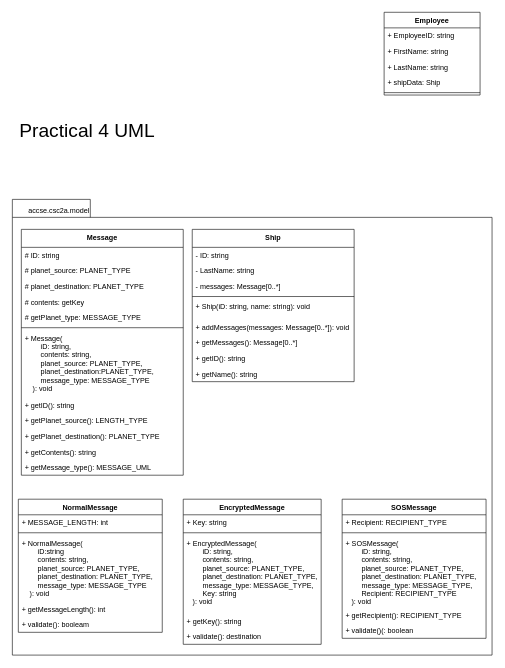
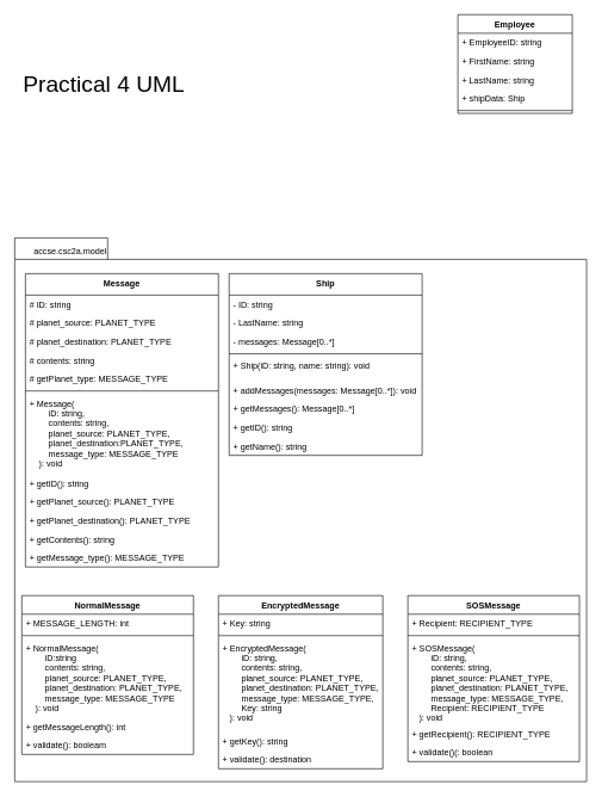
  <mxCell id="0" />
  <mxCell id="1" parent="0" />
  <mxCell id="2" value="" style="shape=folder;fontStyle=1;spacingTop=10;tabWidth=130;tabHeight=30;tabPosition=left;html=1;" parent="1" vertex="1"><mxGeometry x="20" y="332" width="800" height="760" as="geometry" /></mxCell>
  <mxCell id="3" value="SOSMessage" style="swimlane;fontStyle=1;align=center;verticalAlign=top;childLayout=stackLayout;horizontal=1;startSize=26;horizontalStack=0;resizeParent=1;resizeParentMax=0;resizeLast=0;collapsible=1;marginBottom=0;" parent="1" vertex="1"><mxGeometry x="570" y="832" width="240" height="232" as="geometry" /></mxCell>
  <mxCell id="4" value="+ Recipient: RECIPIENT_TYPE" style="text;strokeColor=none;fillColor=none;align=left;verticalAlign=top;spacingLeft=4;spacingRight=4;overflow=hidden;rotatable=0;points=[[0,0.5],[1,0.5]];portConstraint=eastwest;" parent="3" vertex="1"><mxGeometry y="26" width="240" height="26" as="geometry" /></mxCell>
  <mxCell id="5" value="" style="line;strokeWidth=1;fillColor=none;align=left;verticalAlign=middle;spacingTop=-1;spacingLeft=3;spacingRight=3;rotatable=0;labelPosition=right;points=[];portConstraint=eastwest;" parent="3" vertex="1"><mxGeometry y="52" width="240" height="8" as="geometry" /></mxCell>
  <mxCell id="6" value="+ SOSMessage(&#10;        iD: string,&#10;        contents: string,&#10;        planet_source: PLANET_TYPE,&#10;        planet_destination: PLANET_TYPE,&#10;        message_type: MESSAGE_TYPE,&#10;        Recipient: RECIPIENT_TYPE&#10;   ): void" style="text;strokeColor=none;fillColor=none;align=left;verticalAlign=top;spacingLeft=4;spacingRight=4;overflow=hidden;rotatable=0;points=[[0,0.5],[1,0.5]];portConstraint=eastwest;" parent="3" vertex="1"><mxGeometry y="60" width="240" height="120" as="geometry" /></mxCell>
  <mxCell id="7" value="+ getRecipient(): RECIPIENT_TYPE" style="text;strokeColor=none;fillColor=none;align=left;verticalAlign=top;spacingLeft=4;spacingRight=4;overflow=hidden;rotatable=0;points=[[0,0.5],[1,0.5]];portConstraint=eastwest;" parent="3" vertex="1"><mxGeometry y="180" width="240" height="26" as="geometry" /></mxCell>
  <mxCell id="8" value="+ validate()(: boolean" style="text;strokeColor=none;fillColor=none;align=left;verticalAlign=top;spacingLeft=4;spacingRight=4;overflow=hidden;rotatable=0;points=[[0,0.5],[1,0.5]];portConstraint=eastwest;" parent="3" vertex="1"><mxGeometry y="206" width="240" height="26" as="geometry" /></mxCell>
  <mxCell id="9" value="EncryptedMessage" style="swimlane;fontStyle=1;align=center;verticalAlign=top;childLayout=stackLayout;horizontal=1;startSize=26;horizontalStack=0;resizeParent=1;resizeParentMax=0;resizeLast=0;collapsible=1;marginBottom=0;" parent="1" vertex="1"><mxGeometry x="305" y="832" width="230" height="242" as="geometry" /></mxCell>
  <mxCell id="10" value="+ Key: string" style="text;strokeColor=none;fillColor=none;align=left;verticalAlign=top;spacingLeft=4;spacingRight=4;overflow=hidden;rotatable=0;points=[[0,0.5],[1,0.5]];portConstraint=eastwest;" parent="9" vertex="1"><mxGeometry y="26" width="230" height="26" as="geometry" /></mxCell>
  <mxCell id="11" value="" style="line;strokeWidth=1;fillColor=none;align=left;verticalAlign=middle;spacingTop=-1;spacingLeft=3;spacingRight=3;rotatable=0;labelPosition=right;points=[];portConstraint=eastwest;" parent="9" vertex="1"><mxGeometry y="52" width="230" height="8" as="geometry" /></mxCell>
  <mxCell id="12" value="+ EncryptedMessage(&#10;        iD: string,&#10;        contents: string,&#10;        planet_source: PLANET_TYPE,&#10;        planet_destination: PLANET_TYPE,&#10;        message_type: MESSAGE_TYPE,&#10;        Key: string&#10;   ): void" style="text;strokeColor=none;fillColor=none;align=left;verticalAlign=top;spacingLeft=4;spacingRight=4;overflow=hidden;rotatable=0;points=[[0,0.5],[1,0.5]];portConstraint=eastwest;" parent="9" vertex="1"><mxGeometry y="60" width="230" height="130" as="geometry" /></mxCell>
  <mxCell id="13" value="+ getKey(): string" style="text;strokeColor=none;fillColor=none;align=left;verticalAlign=top;spacingLeft=4;spacingRight=4;overflow=hidden;rotatable=0;points=[[0,0.5],[1,0.5]];portConstraint=eastwest;" parent="9" vertex="1"><mxGeometry y="190" width="230" height="26" as="geometry" /></mxCell>
  <mxCell id="14" value="+ validate(): destination" style="text;strokeColor=none;fillColor=none;align=left;verticalAlign=top;spacingLeft=4;spacingRight=4;overflow=hidden;rotatable=0;points=[[0,0.5],[1,0.5]];portConstraint=eastwest;" parent="9" vertex="1"><mxGeometry y="216" width="230" height="26" as="geometry" /></mxCell>
  <mxCell id="15" value="NormalMessage" style="swimlane;fontStyle=1;align=center;verticalAlign=top;childLayout=stackLayout;horizontal=1;startSize=26;horizontalStack=0;resizeParent=1;resizeParentMax=0;resizeLast=0;collapsible=1;marginBottom=0;" parent="1" vertex="1"><mxGeometry x="30" y="832" width="240" height="222" as="geometry" /></mxCell>
  <mxCell id="16" value="+ MESSAGE_LENGTH: int" style="text;strokeColor=none;fillColor=none;align=left;verticalAlign=top;spacingLeft=4;spacingRight=4;overflow=hidden;rotatable=0;points=[[0,0.5],[1,0.5]];portConstraint=eastwest;" parent="15" vertex="1"><mxGeometry y="26" width="240" height="26" as="geometry" /></mxCell>
  <mxCell id="17" value="" style="line;strokeWidth=1;fillColor=none;align=left;verticalAlign=middle;spacingTop=-1;spacingLeft=3;spacingRight=3;rotatable=0;labelPosition=right;points=[];portConstraint=eastwest;" parent="15" vertex="1"><mxGeometry y="52" width="240" height="8" as="geometry" /></mxCell>
  <mxCell id="18" value="+ NormalMessage(&#10;        iD:string&#10;        contents: string,&#10;        planet_source: PLANET_TYPE,&#10;        planet_destination: PLANET_TYPE,&#10;        message_type: MESSAGE_TYPE&#10;    ): void" style="text;strokeColor=none;fillColor=none;align=left;verticalAlign=top;spacingLeft=4;spacingRight=4;overflow=hidden;rotatable=0;points=[[0,0.5],[1,0.5]];portConstraint=eastwest;" parent="15" vertex="1"><mxGeometry y="60" width="240" height="110" as="geometry" /></mxCell>
  <mxCell id="19" value="+ getMessageLength(): int" style="text;strokeColor=none;fillColor=none;align=left;verticalAlign=top;spacingLeft=4;spacingRight=4;overflow=hidden;rotatable=0;points=[[0,0.5],[1,0.5]];portConstraint=eastwest;" parent="15" vertex="1"><mxGeometry y="170" width="240" height="26" as="geometry" /></mxCell>
  <mxCell id="20" value="+ validate(): booleam" style="text;strokeColor=none;fillColor=none;align=left;verticalAlign=top;spacingLeft=4;spacingRight=4;overflow=hidden;rotatable=0;points=[[0,0.5],[1,0.5]];portConstraint=eastwest;" parent="15" vertex="1"><mxGeometry y="196" width="240" height="26" as="geometry" /></mxCell>
  <mxCell id="21" value="Employee" style="swimlane;fontStyle=1;align=center;verticalAlign=top;childLayout=stackLayout;horizontal=1;startSize=26;horizontalStack=0;resizeParent=1;resizeParentMax=0;resizeLast=0;collapsible=1;marginBottom=0;" parent="1" vertex="1"><mxGeometry x="640" y="20" width="160" height="138" as="geometry" /></mxCell>
  <mxCell id="22" value="+ EmployeeID: string" style="text;strokeColor=none;fillColor=none;align=left;verticalAlign=top;spacingLeft=4;spacingRight=4;overflow=hidden;rotatable=0;points=[[0,0.5],[1,0.5]];portConstraint=eastwest;" parent="21" vertex="1"><mxGeometry y="26" width="160" height="26" as="geometry" /></mxCell>
  <mxCell id="23" value="+ FirstName: string" style="text;strokeColor=none;fillColor=none;align=left;verticalAlign=top;spacingLeft=4;spacingRight=4;overflow=hidden;rotatable=0;points=[[0,0.5],[1,0.5]];portConstraint=eastwest;" parent="21" vertex="1"><mxGeometry y="52" width="160" height="26" as="geometry" /></mxCell>
  <mxCell id="24" value="+ LastName: string" style="text;strokeColor=none;fillColor=none;align=left;verticalAlign=top;spacingLeft=4;spacingRight=4;overflow=hidden;rotatable=0;points=[[0,0.5],[1,0.5]];portConstraint=eastwest;" parent="21" vertex="1"><mxGeometry y="78" width="160" height="26" as="geometry" /></mxCell>
  <mxCell id="25" value="+ shipData: Ship" style="text;strokeColor=none;fillColor=none;align=left;verticalAlign=top;spacingLeft=4;spacingRight=4;overflow=hidden;rotatable=0;points=[[0,0.5],[1,0.5]];portConstraint=eastwest;" parent="21" vertex="1"><mxGeometry y="104" width="160" height="26" as="geometry" /></mxCell>
  <mxCell id="26" value="" style="line;strokeWidth=1;fillColor=none;align=left;verticalAlign=middle;spacingTop=-1;spacingLeft=3;spacingRight=3;rotatable=0;labelPosition=right;points=[];portConstraint=eastwest;" parent="21" vertex="1"><mxGeometry y="130" width="160" height="8" as="geometry" /></mxCell>
  <mxCell id="27" value="accse.csc2a.model" style="text;html=1;strokeColor=none;fillColor=none;align=left;verticalAlign=middle;whiteSpace=wrap;rounded=0;" parent="1" vertex="1"><mxGeometry x="45" y="337" width="70" height="30" as="geometry" /></mxCell>
  <mxCell id="28" value="Message" style="swimlane;fontStyle=1;align=center;verticalAlign=top;childLayout=stackLayout;horizontal=1;startSize=30;horizontalStack=0;resizeParent=1;resizeParentMax=0;resizeLast=0;collapsible=1;marginBottom=0;" parent="1" vertex="1"><mxGeometry x="35" y="382" width="270" height="410" as="geometry" /></mxCell>
  <mxCell id="29" value="# ID: string" style="text;strokeColor=none;fillColor=none;align=left;verticalAlign=top;spacingLeft=4;spacingRight=4;overflow=hidden;rotatable=0;points=[[0,0.5],[1,0.5]];portConstraint=eastwest;" parent="28" vertex="1"><mxGeometry y="30" width="270" height="26" as="geometry" /></mxCell>
  <mxCell id="30" value="# planet_source: PLANET_TYPE" style="text;strokeColor=none;fillColor=none;align=left;verticalAlign=top;spacingLeft=4;spacingRight=4;overflow=hidden;rotatable=0;points=[[0,0.5],[1,0.5]];portConstraint=eastwest;" parent="28" vertex="1"><mxGeometry y="56" width="270" height="26" as="geometry" /></mxCell>
  <mxCell id="31" value="# planet_destination: PLANET_TYPE" style="text;strokeColor=none;fillColor=none;align=left;verticalAlign=top;spacingLeft=4;spacingRight=4;overflow=hidden;rotatable=0;points=[[0,0.5],[1,0.5]];portConstraint=eastwest;" parent="28" vertex="1"><mxGeometry y="82" width="270" height="26" as="geometry" /></mxCell>
- <mxCell id="32" value="# contents: getKey" style="text;strokeColor=none;fillColor=none;align=left;verticalAlign=top;spacingLeft=4;spacingRight=4;overflow=hidden;rotatable=0;points=[[0,0.5],[1,0.5]];portConstraint=eastwest;" parent="28" vertex="1"><mxGeometry y="108" width="270" height="26" as="geometry" /></mxCell>
+ <mxCell id="32" value="# contents: string" style="text;strokeColor=none;fillColor=none;align=left;verticalAlign=top;spacingLeft=4;spacingRight=4;overflow=hidden;rotatable=0;points=[[0,0.5],[1,0.5]];portConstraint=eastwest;" parent="28" vertex="1"><mxGeometry y="108" width="270" height="26" as="geometry" /></mxCell>
  <mxCell id="33" value="# getPlanet_type: MESSAGE_TYPE" style="text;strokeColor=none;fillColor=none;align=left;verticalAlign=top;spacingLeft=4;spacingRight=4;overflow=hidden;rotatable=0;points=[[0,0.5],[1,0.5]];portConstraint=eastwest;" parent="28" vertex="1"><mxGeometry y="134" width="270" height="26" as="geometry" /></mxCell>
  <mxCell id="34" value="" style="line;strokeWidth=1;fillColor=none;align=left;verticalAlign=middle;spacingTop=-1;spacingLeft=3;spacingRight=3;rotatable=0;labelPosition=right;points=[];portConstraint=eastwest;strokeColor=inherit;" parent="28" vertex="1"><mxGeometry y="160" width="270" height="8" as="geometry" /></mxCell>
  <mxCell id="35" value="+ Message(&#10;        iD: string,&#10;        contents: string, &#10;        planet_source: PLANET_TYPE, &#10;        planet_destination:PLANET_TYPE, &#10;        message_type: MESSAGE_TYPE&#10;    ): void" style="text;strokeColor=none;fillColor=none;align=left;verticalAlign=top;spacingLeft=4;spacingRight=4;overflow=hidden;rotatable=0;points=[[0,0.5],[1,0.5]];portConstraint=eastwest;" parent="28" vertex="1"><mxGeometry y="168" width="270" height="112" as="geometry" /></mxCell>
  <mxCell id="36" value="+ getID(): string" style="text;strokeColor=none;fillColor=none;align=left;verticalAlign=top;spacingLeft=4;spacingRight=4;overflow=hidden;rotatable=0;points=[[0,0.5],[1,0.5]];portConstraint=eastwest;" parent="28" vertex="1"><mxGeometry y="280" width="270" height="26" as="geometry" /></mxCell>
- <mxCell id="37" value="+ getPlanet_source(): LENGTH_TYPE" style="text;strokeColor=none;fillColor=none;align=left;verticalAlign=top;spacingLeft=4;spacingRight=4;overflow=hidden;rotatable=0;points=[[0,0.5],[1,0.5]];portConstraint=eastwest;" parent="28" vertex="1"><mxGeometry y="306" width="270" height="26" as="geometry" /></mxCell>
+ <mxCell id="37" value="+ getPlanet_source(): PLANET_TYPE" style="text;strokeColor=none;fillColor=none;align=left;verticalAlign=top;spacingLeft=4;spacingRight=4;overflow=hidden;rotatable=0;points=[[0,0.5],[1,0.5]];portConstraint=eastwest;" parent="28" vertex="1"><mxGeometry y="306" width="270" height="26" as="geometry" /></mxCell>
  <mxCell id="38" value="+ getPlanet_destination(): PLANET_TYPE" style="text;strokeColor=none;fillColor=none;align=left;verticalAlign=top;spacingLeft=4;spacingRight=4;overflow=hidden;rotatable=0;points=[[0,0.5],[1,0.5]];portConstraint=eastwest;" parent="28" vertex="1"><mxGeometry y="332" width="270" height="26" as="geometry" /></mxCell>
  <mxCell id="39" value="+ getContents(): string" style="text;strokeColor=none;fillColor=none;align=left;verticalAlign=top;spacingLeft=4;spacingRight=4;overflow=hidden;rotatable=0;points=[[0,0.5],[1,0.5]];portConstraint=eastwest;" parent="28" vertex="1"><mxGeometry y="358" width="270" height="26" as="geometry" /></mxCell>
- <mxCell id="40" value="+ getMessage_type(): MESSAGE_UML" style="text;strokeColor=none;fillColor=none;align=left;verticalAlign=top;spacingLeft=4;spacingRight=4;overflow=hidden;rotatable=0;points=[[0,0.5],[1,0.5]];portConstraint=eastwest;" parent="28" vertex="1"><mxGeometry y="384" width="270" height="26" as="geometry" /></mxCell>
+ <mxCell id="40" value="+ getMessage_type(): MESSAGE_TYPE" style="text;strokeColor=none;fillColor=none;align=left;verticalAlign=top;spacingLeft=4;spacingRight=4;overflow=hidden;rotatable=0;points=[[0,0.5],[1,0.5]];portConstraint=eastwest;" parent="28" vertex="1"><mxGeometry y="384" width="270" height="26" as="geometry" /></mxCell>
  <mxCell id="41" value="Ship" style="swimlane;fontStyle=1;align=center;verticalAlign=top;childLayout=stackLayout;horizontal=1;startSize=30;horizontalStack=0;resizeParent=1;resizeParentMax=0;resizeLast=0;collapsible=1;marginBottom=0;" parent="1" vertex="1"><mxGeometry x="320" y="382" width="270" height="254" as="geometry" /></mxCell>
  <mxCell id="42" value="- ID: string" style="text;strokeColor=none;fillColor=none;align=left;verticalAlign=top;spacingLeft=4;spacingRight=4;overflow=hidden;rotatable=0;points=[[0,0.5],[1,0.5]];portConstraint=eastwest;" parent="41" vertex="1"><mxGeometry y="30" width="270" height="26" as="geometry" /></mxCell>
  <mxCell id="43" value="- LastName: string" style="text;strokeColor=none;fillColor=none;align=left;verticalAlign=top;spacingLeft=4;spacingRight=4;overflow=hidden;rotatable=0;points=[[0,0.5],[1,0.5]];portConstraint=eastwest;" parent="41" vertex="1"><mxGeometry y="56" width="270" height="26" as="geometry" /></mxCell>
  <mxCell id="44" value="- messages: Message[0..*]" style="text;strokeColor=none;fillColor=none;align=left;verticalAlign=top;spacingLeft=4;spacingRight=4;overflow=hidden;rotatable=0;points=[[0,0.5],[1,0.5]];portConstraint=eastwest;" parent="41" vertex="1"><mxGeometry y="82" width="270" height="26" as="geometry" /></mxCell>
  <mxCell id="45" value="" style="line;strokeWidth=1;fillColor=none;align=left;verticalAlign=middle;spacingTop=-1;spacingLeft=3;spacingRight=3;rotatable=0;labelPosition=right;points=[];portConstraint=eastwest;strokeColor=inherit;" parent="41" vertex="1"><mxGeometry y="108" width="270" height="8" as="geometry" /></mxCell>
  <mxCell id="46" value="+ Ship(iD: string, name: string): void" style="text;strokeColor=none;fillColor=none;align=left;verticalAlign=top;spacingLeft=4;spacingRight=4;overflow=hidden;rotatable=0;points=[[0,0.5],[1,0.5]];portConstraint=eastwest;" parent="41" vertex="1"><mxGeometry y="116" width="270" height="34" as="geometry" /></mxCell>
  <mxCell id="47" value="+ addMessages(messages: Message[0..*]): void" style="text;strokeColor=none;fillColor=none;align=left;verticalAlign=top;spacingLeft=4;spacingRight=4;overflow=hidden;rotatable=0;points=[[0,0.5],[1,0.5]];portConstraint=eastwest;" parent="41" vertex="1"><mxGeometry y="150" width="270" height="26" as="geometry" /></mxCell>
  <mxCell id="48" value="+ getMessages(): Message[0..*]" style="text;strokeColor=none;fillColor=none;align=left;verticalAlign=top;spacingLeft=4;spacingRight=4;overflow=hidden;rotatable=0;points=[[0,0.5],[1,0.5]];portConstraint=eastwest;" parent="41" vertex="1"><mxGeometry y="176" width="270" height="26" as="geometry" /></mxCell>
  <mxCell id="49" value="+ getID(): string" style="text;strokeColor=none;fillColor=none;align=left;verticalAlign=top;spacingLeft=4;spacingRight=4;overflow=hidden;rotatable=0;points=[[0,0.5],[1,0.5]];portConstraint=eastwest;" parent="41" vertex="1"><mxGeometry y="202" width="270" height="26" as="geometry" /></mxCell>
  <mxCell id="50" value="+ getName(): string" style="text;strokeColor=none;fillColor=none;align=left;verticalAlign=top;spacingLeft=4;spacingRight=4;overflow=hidden;rotatable=0;points=[[0,0.5],[1,0.5]];portConstraint=eastwest;" parent="41" vertex="1"><mxGeometry y="228" width="270" height="26" as="geometry" /></mxCell>
- <mxCell id="51" value="Practical 4 UML" style="text;html=1;strokeColor=none;fillColor=none;align=left;verticalAlign=middle;whiteSpace=wrap;rounded=0;fontSize=32;" parent="1" vertex="1"><mxGeometry x="30" y="202" width="230" height="30" as="geometry" /></mxCell>
+ <mxCell id="51" value="Practical 4 UML" style="text;html=1;strokeColor=none;fillColor=none;align=left;verticalAlign=middle;whiteSpace=wrap;rounded=0;fontSize=32;" parent="1" vertex="1"><mxGeometry x="30" y="102" width="230" height="30" as="geometry" /></mxCell>
